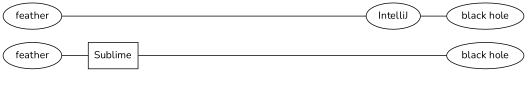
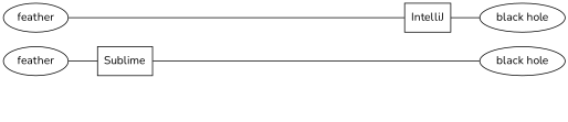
  digraph {
    fontname=Nunito
    rankdir=LR
    node [color=transparent fontcolor=transparent fontname=Nunito]
    edge [color=transparent fontname=Nunito]
    col0
    n2 [label=feather color="" fontcolor=""]
    n3 [label=feather color="" fontcolor=""]
    n4 [label=feather6]
    n5 [label="black hole" color="" fontcolor=""]
    n6 [label="black hole" color="" fontcolor=""]
    col5
-   IntelliJ [shape=ellipse color="" fontcolor=""]
+   IntelliJ [shape=box color="" fontcolor=""]
    col1
    Sublime [shape=box color="" fontcolor=""]
    col2
    n12 [label=col9]
    col4
    subgraph sub_1 {
      rank=same
      col0
      n2
      n3
    }
    subgraph sub_2 {
      rank=same
      n4
      n5
      n6
    }
    subgraph sub_3 {
      rank=same
      col5
      IntelliJ
    }
    subgraph sub_4 {
      rank=same
      col1
      Sublime
    }
    col0 -> col1
    n2 -> n3
    n2 -> IntelliJ [arrowhead=none color=""]
    n3 -> Sublime [arrowhead=none color=""]
    n5 -> n6
    col5 -> n4
    IntelliJ -> n5 [arrowhead=none color=""]
    col1 -> col2
    Sublime -> n6 [arrowhead=none color=""]
    col2 -> n12
    n12 -> col4
    col4 -> col5
  }
